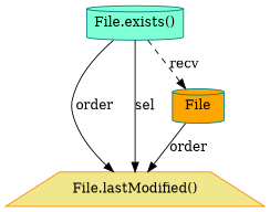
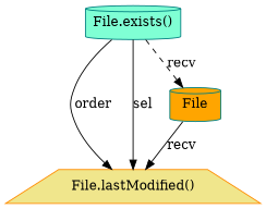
  digraph {
    node [color=teal shape=cylinder style=filled]
    edge [style=solid]
    n1 [fillcolor=aquamarine label="File.exists()"]
    n2 [color=darkorange fillcolor=khaki label="File.lastModified()" shape=trapezium]
    n3 [fillcolor=orange label=File]
    n1 -> n2 [label=order]
    n1 -> n2 [label=sel]
    n1 -> n3 [label=recv style=dashed]
-   n3 -> n2 [label=order]
+   n3 -> n2 [label=recv]
  }
